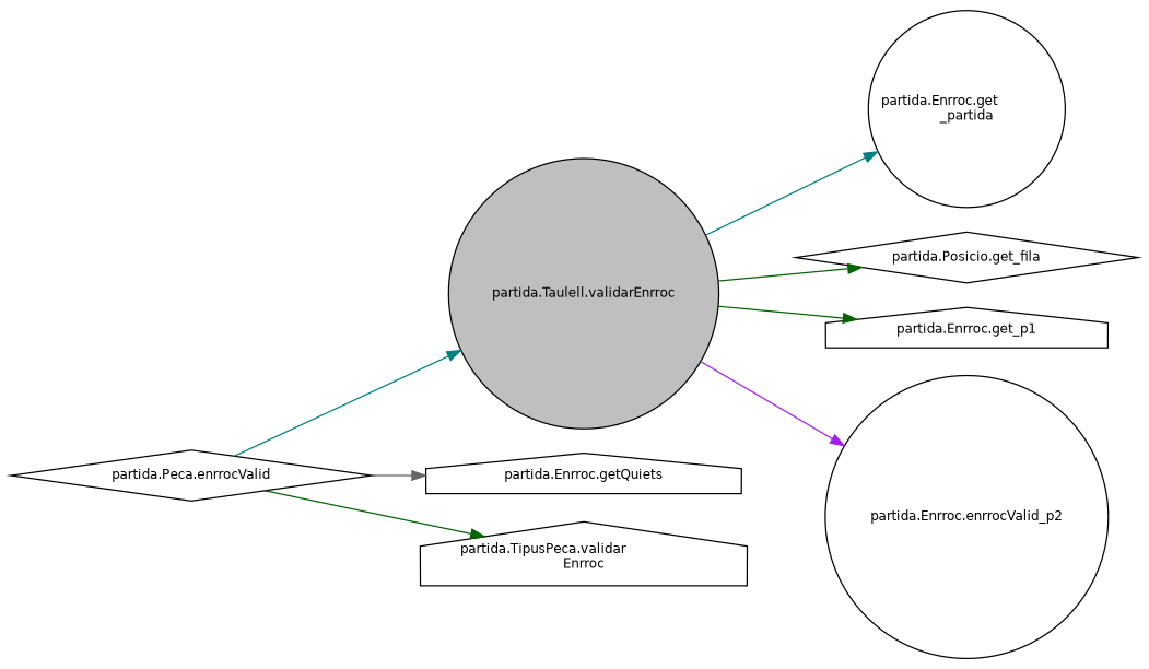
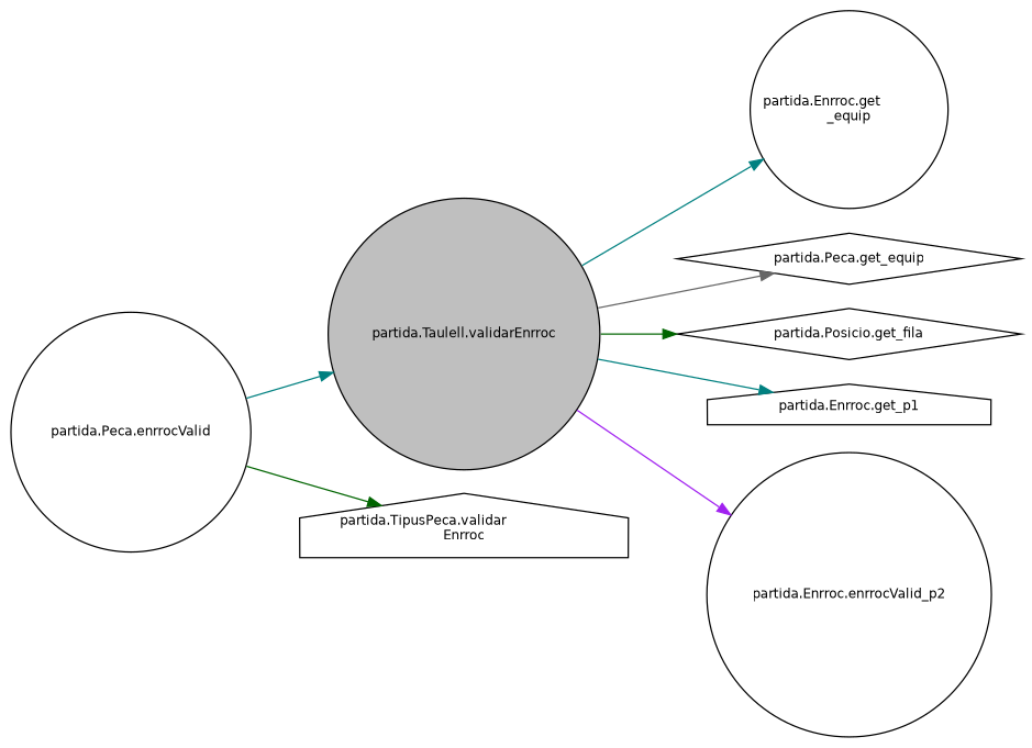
  digraph {
    rankdir=LR
    node [color=black fillcolor=white fontname=Helvetica fontsize=10 shape=circle style=filled]
    edge [color=darkgreen fontname=Helvetica fontsize=10 labelfontname=Helvetica labelfontsize=10 style=solid]
    n1 [fillcolor=grey75 fontcolor=black height=0.2 label="partida.Taulell.validarEnrroc" width=0.4]
-   n2 [height=0.2 label="partida.Enrroc.get\l_partida" width=0.4]
+   n2 [height=0.2 label="partida.Enrroc.get\l_equip" width=0.4]
+   n3 [height=0.2 label="partida.Peca.get_equip" shape=diamond width=0.4]
    n4 [height=0.2 label="partida.Posicio.get_fila" shape=diamond width=0.4]
    n5 [height=0.2 label="partida.Enrroc.get_p1" shape=house width=0.4]
    n6 [height=0.2 label="partida.Enrroc.enrrocValid_p2" width=0.4]
-   n7 [height=0.2 label="partida.Peca.enrrocValid" shape=diamond width=0.4]
-   n8 [height=0.2 label="partida.Enrroc.getQuiets" shape=house width=0.4]
+   n7 [height=0.2 label="partida.Peca.enrrocValid" width=0.4]
    n9 [height=0.2 label="partida.TipusPeca.validar\lEnrroc" shape=house width=0.4]
    n1 -> n2 [color=teal]
+   n1 -> n3 [color=gray40]
    n1 -> n4
-   n1 -> n5
+   n1 -> n5 [color=teal]
    n1 -> n6 [color=purple]
    n7 -> n1 [color=teal]
-   n7 -> n8 [color=gray40]
    n7 -> n9
  }
